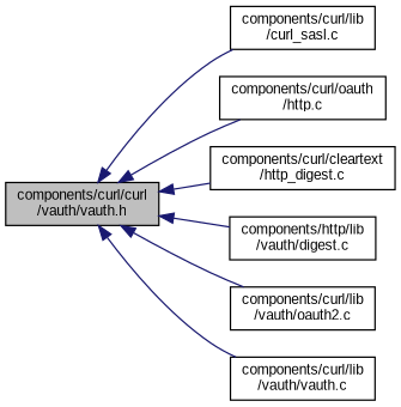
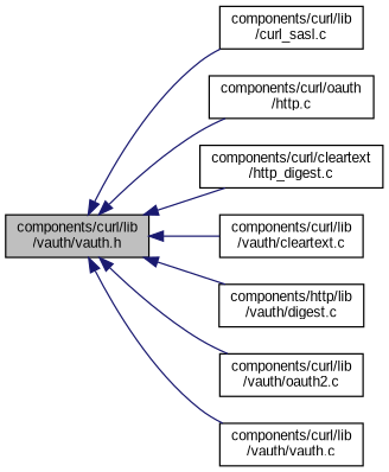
  digraph {
    fontname="Liberation Sans"
    rankdir=LR
    node [color=black fillcolor=white fontname="Liberation Sans" fontsize=10 shape=record style=filled]
    edge [color=midnightblue dir=back fontname="Liberation Sans" fontsize=10 labelfontname=Helvetica labelfontsize=10 style=solid]
-   n1 [fillcolor=grey75 fontcolor=black height=0.2 label="components/curl/curl\l/vauth/vauth.h" width=0.4]
+   n1 [fillcolor=grey75 fontcolor=black height=0.2 label="components/curl/lib\l/vauth/vauth.h" width=0.4]
    n2 [height=0.2 label="components/curl/lib\l/curl_sasl.c" width=0.4]
    n3 [height=0.2 label="components/curl/oauth\l/http.c" width=0.4]
    n4 [height=0.2 label="components/curl/cleartext\l/http_digest.c" width=0.4]
+   n5 [height=0.2 label="components/curl/lib\l/vauth/cleartext.c" width=0.4]
    n6 [height=0.2 label="components/http/lib\l/vauth/digest.c" width=0.4]
    n7 [height=0.2 label="components/curl/lib\l/vauth/oauth2.c" width=0.4]
    n8 [height=0.2 label="components/curl/lib\l/vauth/vauth.c" width=0.4]
    n1 -> n2
    n1 -> n3
    n1 -> n4
+   n1 -> n5
    n1 -> n6
    n1 -> n7
    n1 -> n8
  }
